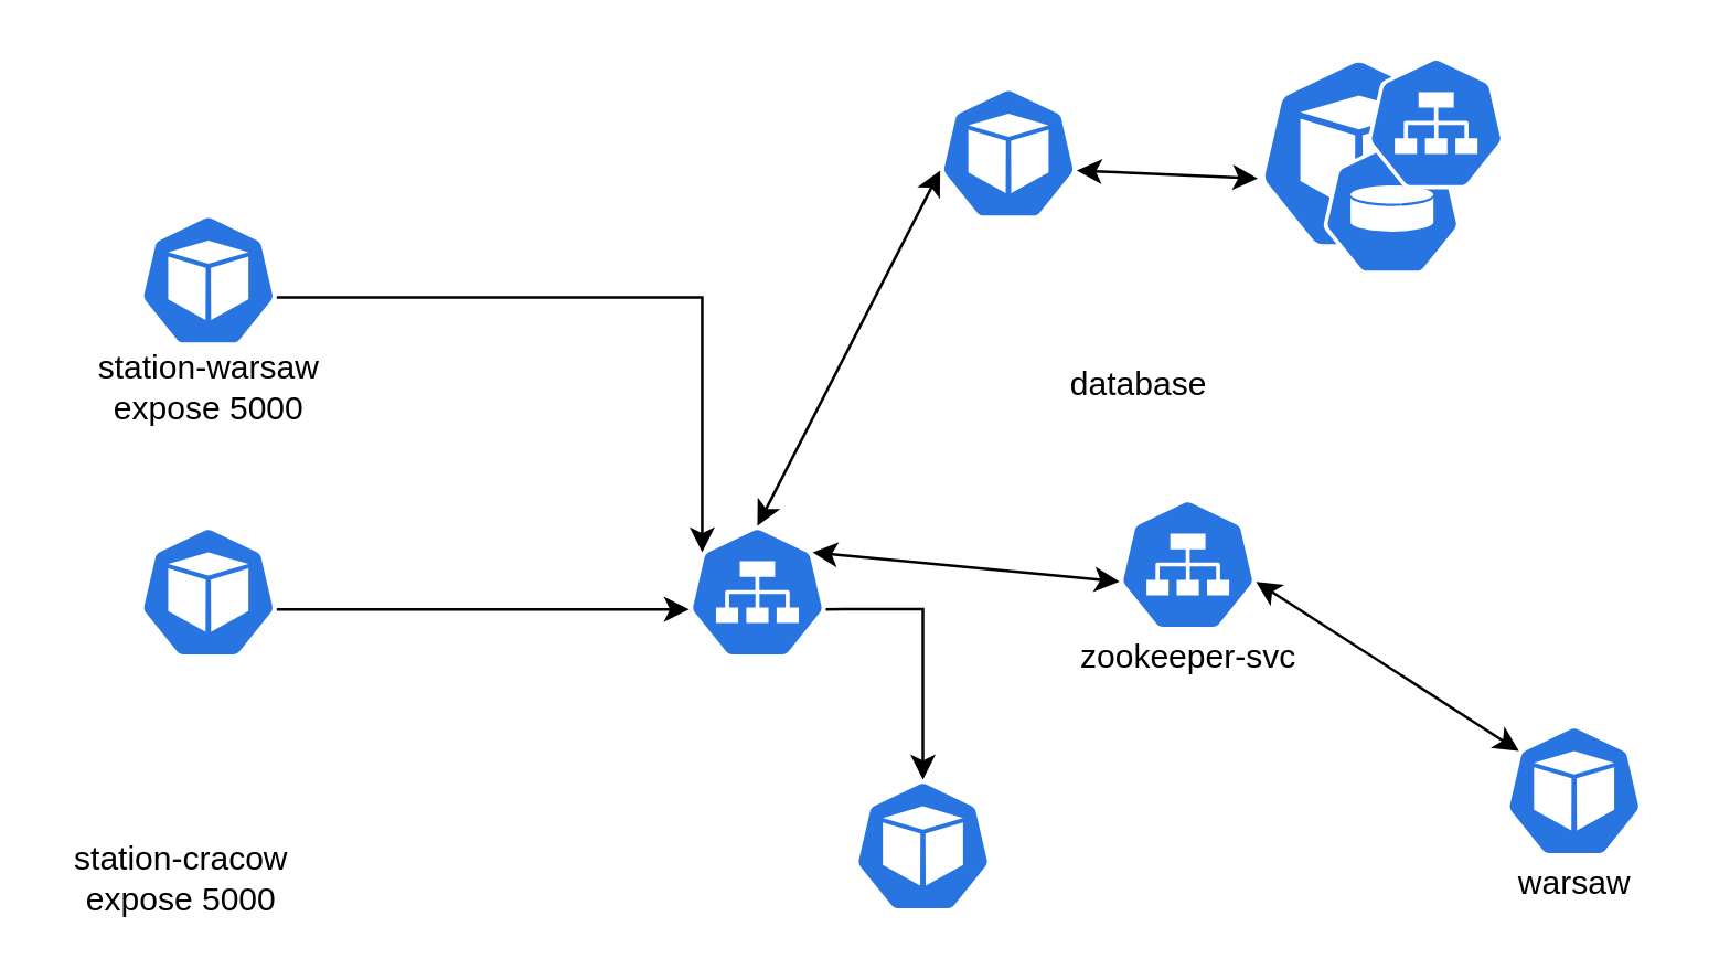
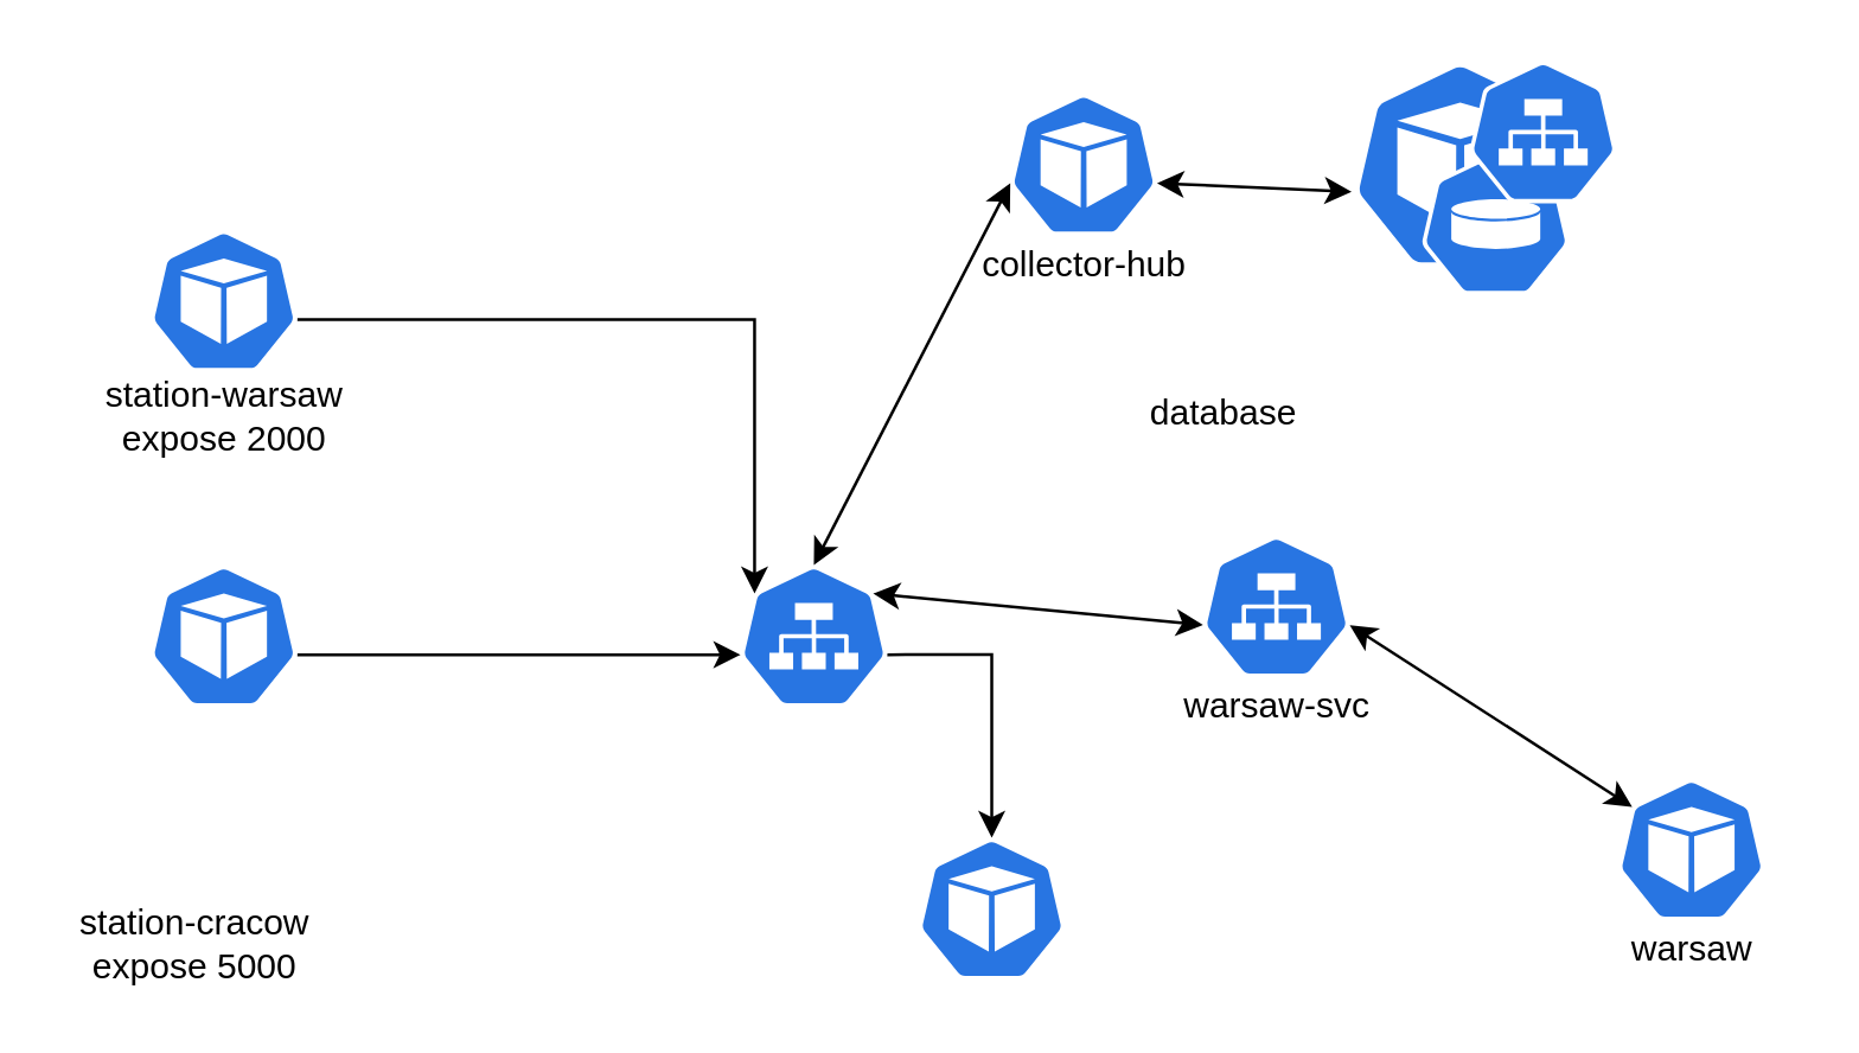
  <mxCell id="0" />
  <mxCell id="1" parent="0" />
  <mxCell id="2" style="edgeStyle=orthogonalEdgeStyle;rounded=0;orthogonalLoop=1;jettySize=auto;html=1;exitX=0.995;exitY=0.63;exitDx=0;exitDy=0;exitPerimeter=0;entryX=0.5;entryY=0;entryDx=0;entryDy=0;entryPerimeter=0;" edge="1" parent="1" source="3" target="17"><mxGeometry relative="1" as="geometry" /></mxCell>
  <mxCell id="3" value="" style="html=1;dashed=0;whitespace=wrap;fillColor=#2875E2;strokeColor=#ffffff;points=[[0.005,0.63,0],[0.1,0.2,0],[0.9,0.2,0],[0.5,0,0],[0.995,0.63,0],[0.72,0.99,0],[0.5,1,0],[0.28,0.99,0]];shape=mxgraph.kubernetes.icon;prIcon=svc" parent="1" vertex="1"><mxGeometry x="249" y="190" width="50" height="48" as="geometry" /></mxCell>
  <mxCell id="4" value="" style="html=1;dashed=0;whitespace=wrap;fillColor=#2875E2;strokeColor=#ffffff;points=[[0.005,0.63,0],[0.1,0.2,0],[0.9,0.2,0],[0.5,0,0],[0.995,0.63,0],[0.72,0.99,0],[0.5,1,0],[0.28,0.99,0]];shape=mxgraph.kubernetes.icon;prIcon=svc" parent="1" vertex="1"><mxGeometry x="405" y="180" width="50" height="48" as="geometry" /></mxCell>
  <mxCell id="5" value="" style="html=1;dashed=0;whitespace=wrap;fillColor=#2875E2;strokeColor=#ffffff;points=[[0.005,0.63,0],[0.1,0.2,0],[0.9,0.2,0],[0.5,0,0],[0.995,0.63,0],[0.72,0.99,0],[0.5,1,0],[0.28,0.99,0]];shape=mxgraph.kubernetes.icon;prIcon=pod" parent="1" vertex="1"><mxGeometry x="340" y="31" width="50" height="48" as="geometry" /></mxCell>
- <mxCell id="6" value="station-warsaw&lt;br&gt;expose 5000" style="text;html=1;align=center;verticalAlign=middle;resizable=0;points=[];autosize=1;strokeColor=none;" parent="1" vertex="1"><mxGeometry x="25" y="125" width="100" height="30" as="geometry" /></mxCell>
+ <mxCell id="6" value="station-warsaw&lt;br&gt;expose 2000" style="text;html=1;align=center;verticalAlign=middle;resizable=0;points=[];autosize=1;strokeColor=none;" parent="1" vertex="1"><mxGeometry x="25" y="125" width="100" height="30" as="geometry" /></mxCell>
  <mxCell id="7" value="" style="html=1;dashed=0;whitespace=wrap;fillColor=#2875E2;strokeColor=#ffffff;points=[[0.005,0.63,0],[0.1,0.2,0],[0.9,0.2,0],[0.5,0,0],[0.995,0.63,0],[0.72,0.99,0],[0.5,1,0],[0.28,0.99,0]];shape=mxgraph.kubernetes.icon;prIcon=pod" parent="1" vertex="1"><mxGeometry x="545" y="262" width="50" height="48" as="geometry" /></mxCell>
  <mxCell id="8" value="station-cracow&lt;br&gt;expose 5000" style="text;html=1;align=center;verticalAlign=middle;resizable=0;points=[];autosize=1;strokeColor=none;" parent="1" vertex="1"><mxGeometry x="20" y="303" width="90" height="30" as="geometry" /></mxCell>
  <mxCell id="9" value="" style="html=1;dashed=0;whitespace=wrap;fillColor=#2875E2;strokeColor=#ffffff;points=[[0.005,0.63,0],[0.1,0.2,0],[0.9,0.2,0],[0.5,0,0],[0.995,0.63,0],[0.72,0.99,0],[0.5,1,0],[0.28,0.99,0]];shape=mxgraph.kubernetes.icon;prIcon=pod" parent="1" vertex="1"><mxGeometry x="455" y="20" width="74" height="70" as="geometry" /></mxCell>
  <mxCell id="10" value="" style="html=1;dashed=0;whitespace=wrap;fillColor=#2875E2;strokeColor=#ffffff;points=[[0.005,0.63,0],[0.1,0.2,0],[0.9,0.2,0],[0.5,0,0],[0.995,0.63,0],[0.72,0.99,0],[0.5,1,0],[0.28,0.99,0]];shape=mxgraph.kubernetes.icon;prIcon=vol" parent="1" vertex="1"><mxGeometry x="479" y="51" width="50" height="48" as="geometry" /></mxCell>
  <mxCell id="11" value="database" style="text;html=1;align=center;verticalAlign=middle;resizable=0;points=[];autosize=1;strokeColor=none;" parent="1" vertex="1"><mxGeometry x="382" y="129" width="60" height="20" as="geometry" /></mxCell>
  <mxCell id="12" style="edgeStyle=orthogonalEdgeStyle;rounded=0;orthogonalLoop=1;jettySize=auto;html=1;exitX=0.995;exitY=0.63;exitDx=0;exitDy=0;exitPerimeter=0;entryX=0.1;entryY=0.2;entryDx=0;entryDy=0;entryPerimeter=0;" edge="1" parent="1" source="13" target="3"><mxGeometry relative="1" as="geometry" /></mxCell>
  <mxCell id="13" value="" style="html=1;dashed=0;whitespace=wrap;fillColor=#2875E2;strokeColor=#ffffff;points=[[0.005,0.63,0],[0.1,0.2,0],[0.9,0.2,0],[0.5,0,0],[0.995,0.63,0],[0.72,0.99,0],[0.5,1,0],[0.28,0.99,0]];shape=mxgraph.kubernetes.icon;prIcon=pod" parent="1" vertex="1"><mxGeometry x="50" y="77" width="50" height="48" as="geometry" /></mxCell>
+ <mxCell id="14" value="collector-hub" style="text;html=1;align=center;verticalAlign=middle;resizable=0;points=[];autosize=1;strokeColor=none;" parent="1" vertex="1"><mxGeometry x="325" y="79" width="80" height="20" as="geometry" /></mxCell>
  <mxCell id="15" style="edgeStyle=orthogonalEdgeStyle;rounded=0;orthogonalLoop=1;jettySize=auto;html=1;exitX=0.995;exitY=0.63;exitDx=0;exitDy=0;exitPerimeter=0;entryX=0.005;entryY=0.63;entryDx=0;entryDy=0;entryPerimeter=0;" edge="1" parent="1" source="16" target="3"><mxGeometry relative="1" as="geometry" /></mxCell>
  <mxCell id="16" value="" style="html=1;dashed=0;whitespace=wrap;fillColor=#2875E2;strokeColor=#ffffff;points=[[0.005,0.63,0],[0.1,0.2,0],[0.9,0.2,0],[0.5,0,0],[0.995,0.63,0],[0.72,0.99,0],[0.5,1,0],[0.28,0.99,0]];shape=mxgraph.kubernetes.icon;prIcon=pod" parent="1" vertex="1"><mxGeometry x="50" y="190" width="50" height="48" as="geometry" /></mxCell>
  <mxCell id="17" value="" style="html=1;dashed=0;whitespace=wrap;fillColor=#2875E2;strokeColor=#ffffff;points=[[0.005,0.63,0],[0.1,0.2,0],[0.9,0.2,0],[0.5,0,0],[0.995,0.63,0],[0.72,0.99,0],[0.5,1,0],[0.28,0.99,0]];shape=mxgraph.kubernetes.icon;prIcon=pod" parent="1" vertex="1"><mxGeometry x="309" y="282" width="50" height="48" as="geometry" /></mxCell>
  <mxCell id="18" value="warsaw" style="text;html=1;align=center;verticalAlign=middle;resizable=0;points=[];autosize=1;strokeColor=none;" parent="1" vertex="1"><mxGeometry x="535" y="310" width="70" height="20" as="geometry" /></mxCell>
  <mxCell id="19" value="" style="endArrow=classic;startArrow=classic;html=1;shadow=0;entryX=0.005;entryY=0.63;entryDx=0;entryDy=0;entryPerimeter=0;exitX=0.995;exitY=0.63;exitDx=0;exitDy=0;exitPerimeter=0;" parent="1" source="5" target="9" edge="1"><mxGeometry width="50" height="50" relative="1" as="geometry"><mxPoint x="285" y="201" as="sourcePoint" /><mxPoint x="335" y="151" as="targetPoint" /></mxGeometry></mxCell>
  <mxCell id="20" value="" style="html=1;dashed=0;whitespace=wrap;fillColor=#2875E2;strokeColor=#ffffff;points=[[0.005,0.63,0],[0.1,0.2,0],[0.9,0.2,0],[0.5,0,0],[0.995,0.63,0],[0.72,0.99,0],[0.5,1,0],[0.28,0.99,0]];shape=mxgraph.kubernetes.icon;prIcon=svc" parent="1" vertex="1"><mxGeometry x="495" y="20" width="50" height="48" as="geometry" /></mxCell>
- <mxCell id="21" value="zookeeper-svc" style="text;html=1;align=center;verticalAlign=middle;resizable=0;points=[];autosize=1;strokeColor=none;fillColor=none;" vertex="1" parent="1"><mxGeometry x="385" y="228" width="90" height="20" as="geometry" /></mxCell>
+ <mxCell id="21" value="warsaw-svc" style="text;html=1;align=center;verticalAlign=middle;resizable=0;points=[];autosize=1;strokeColor=none;fillColor=none;" vertex="1" parent="1"><mxGeometry x="385" y="228" width="90" height="20" as="geometry" /></mxCell>
  <mxCell id="22" value="" style="endArrow=classic;startArrow=classic;html=1;rounded=0;entryX=0.1;entryY=0.2;entryDx=0;entryDy=0;entryPerimeter=0;exitX=0.995;exitY=0.63;exitDx=0;exitDy=0;exitPerimeter=0;" edge="1" parent="1" source="4" target="7"><mxGeometry width="50" height="50" relative="1" as="geometry"><mxPoint x="555" y="220" as="sourcePoint" /><mxPoint x="375" y="190" as="targetPoint" /></mxGeometry></mxCell>
  <mxCell id="23" value="" style="endArrow=classic;startArrow=classic;html=1;rounded=0;exitX=0.9;exitY=0.2;exitDx=0;exitDy=0;exitPerimeter=0;entryX=0.005;entryY=0.63;entryDx=0;entryDy=0;entryPerimeter=0;" edge="1" parent="1" source="3" target="4"><mxGeometry width="50" height="50" relative="1" as="geometry"><mxPoint x="325" y="240" as="sourcePoint" /><mxPoint x="375" y="190" as="targetPoint" /></mxGeometry></mxCell>
  <mxCell id="24" value="" style="endArrow=classic;startArrow=classic;html=1;rounded=0;entryX=0.005;entryY=0.63;entryDx=0;entryDy=0;entryPerimeter=0;exitX=0.5;exitY=0;exitDx=0;exitDy=0;exitPerimeter=0;" edge="1" parent="1" source="3" target="5"><mxGeometry width="50" height="50" relative="1" as="geometry"><mxPoint x="325" y="240" as="sourcePoint" /><mxPoint x="375" y="190" as="targetPoint" /></mxGeometry></mxCell>
